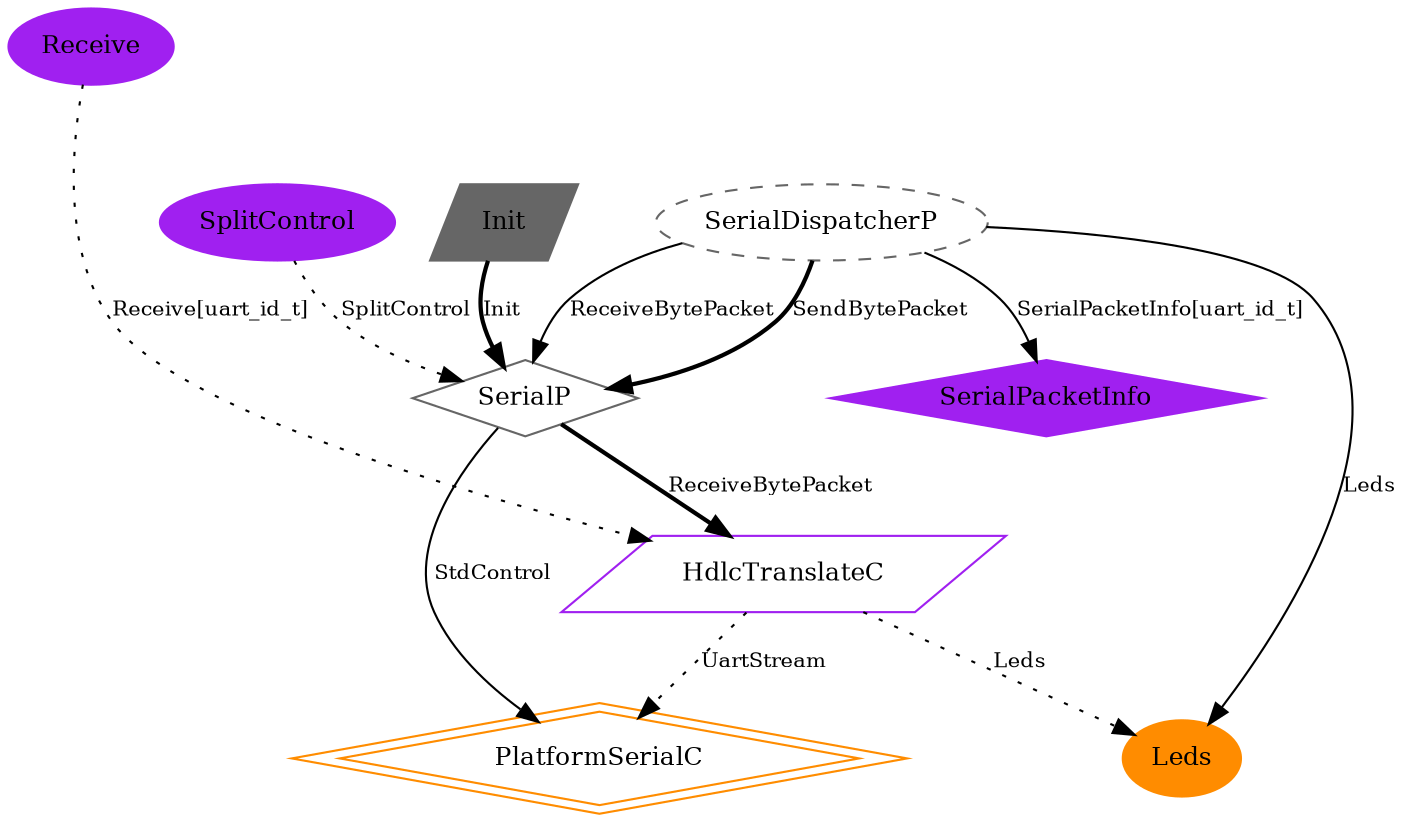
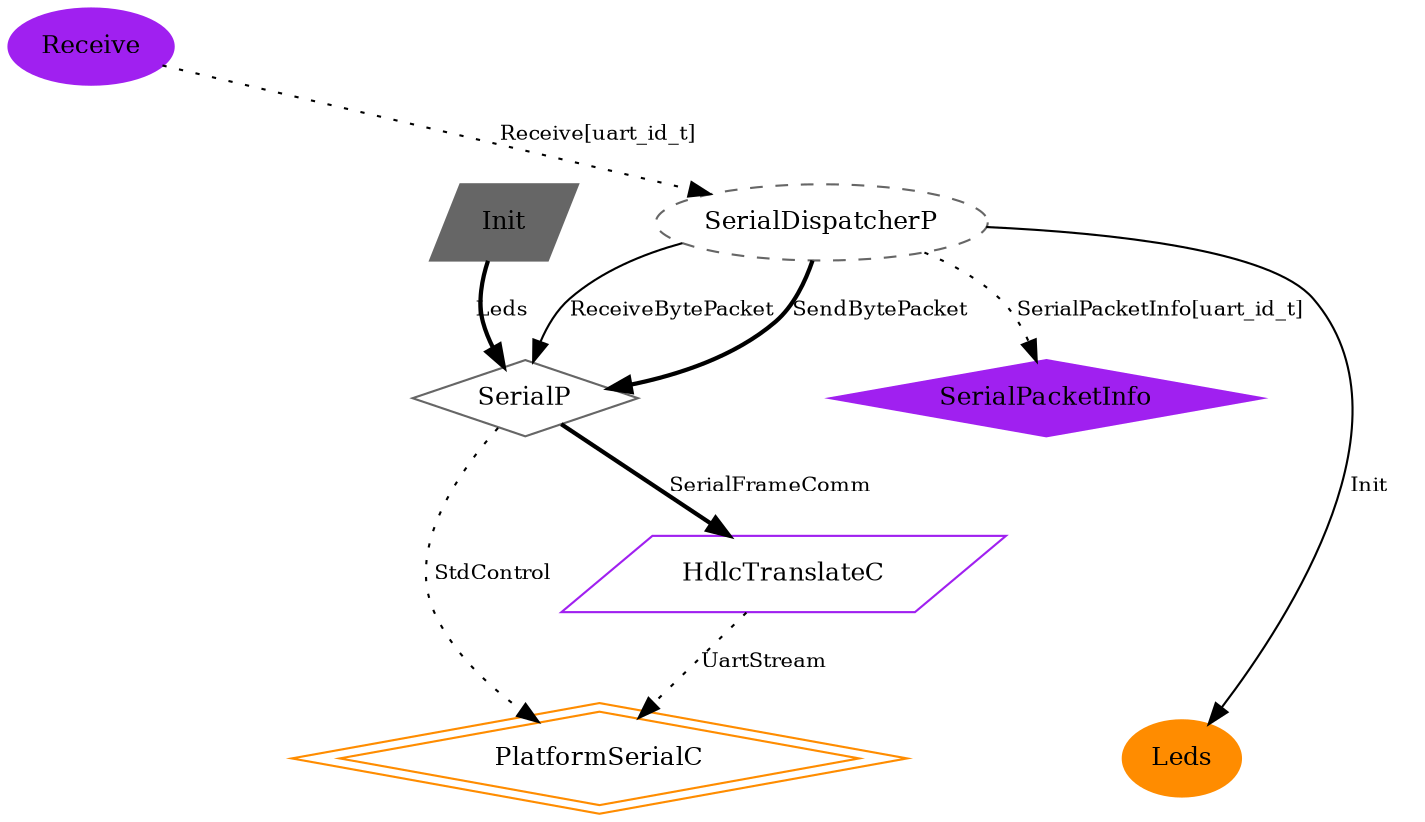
  digraph {
    node [color=purple fontsize=12 shape=ellipse style=filled]
    edge [fontsize=10 style=dotted]
-   n1 [label=SplitControl]
    SerialP [color=gray40 shape=diamond style=""]
    HdlcTranslateC [shape=parallelogram style=""]
    PlatformSerialC [color=darkorange peripheries=2 shape=diamond style=""]
    n5 [color=darkorange label=Leds]
    n6 [color=gray40 label=SerialDispatcherP style=dashed]
    n7 [label=SerialPacketInfo shape=diamond]
    n8 [color=gray40 label=Init shape=parallelogram]
    n9 [label=Receive]
-   n1 -> SerialP [label=SplitControl]
-   SerialP -> HdlcTranslateC [label=ReceiveBytePacket style=bold]
-   SerialP -> PlatformSerialC [label=StdControl style=solid]
+   SerialP -> HdlcTranslateC [label=SerialFrameComm style=bold]
+   SerialP -> PlatformSerialC [label=StdControl]
    HdlcTranslateC -> PlatformSerialC [label=UartStream]
-   HdlcTranslateC -> n5 [label=Leds]
    n6 -> SerialP [label=ReceiveBytePacket style=solid]
    n6 -> SerialP [label=SendBytePacket style=bold]
-   n6 -> n5 [label=Leds style=solid]
-   n6 -> n7 [label="SerialPacketInfo[uart_id_t]" style=solid]
-   n8 -> SerialP [label=Init style=bold]
-   n9 -> HdlcTranslateC [label="Receive[uart_id_t]"]
+   n6 -> n5 [label=Init style=solid]
+   n6 -> n7 [label="SerialPacketInfo[uart_id_t]"]
+   n8 -> SerialP [label=Leds style=bold]
+   n9 -> n6 [label="Receive[uart_id_t]"]
  }
